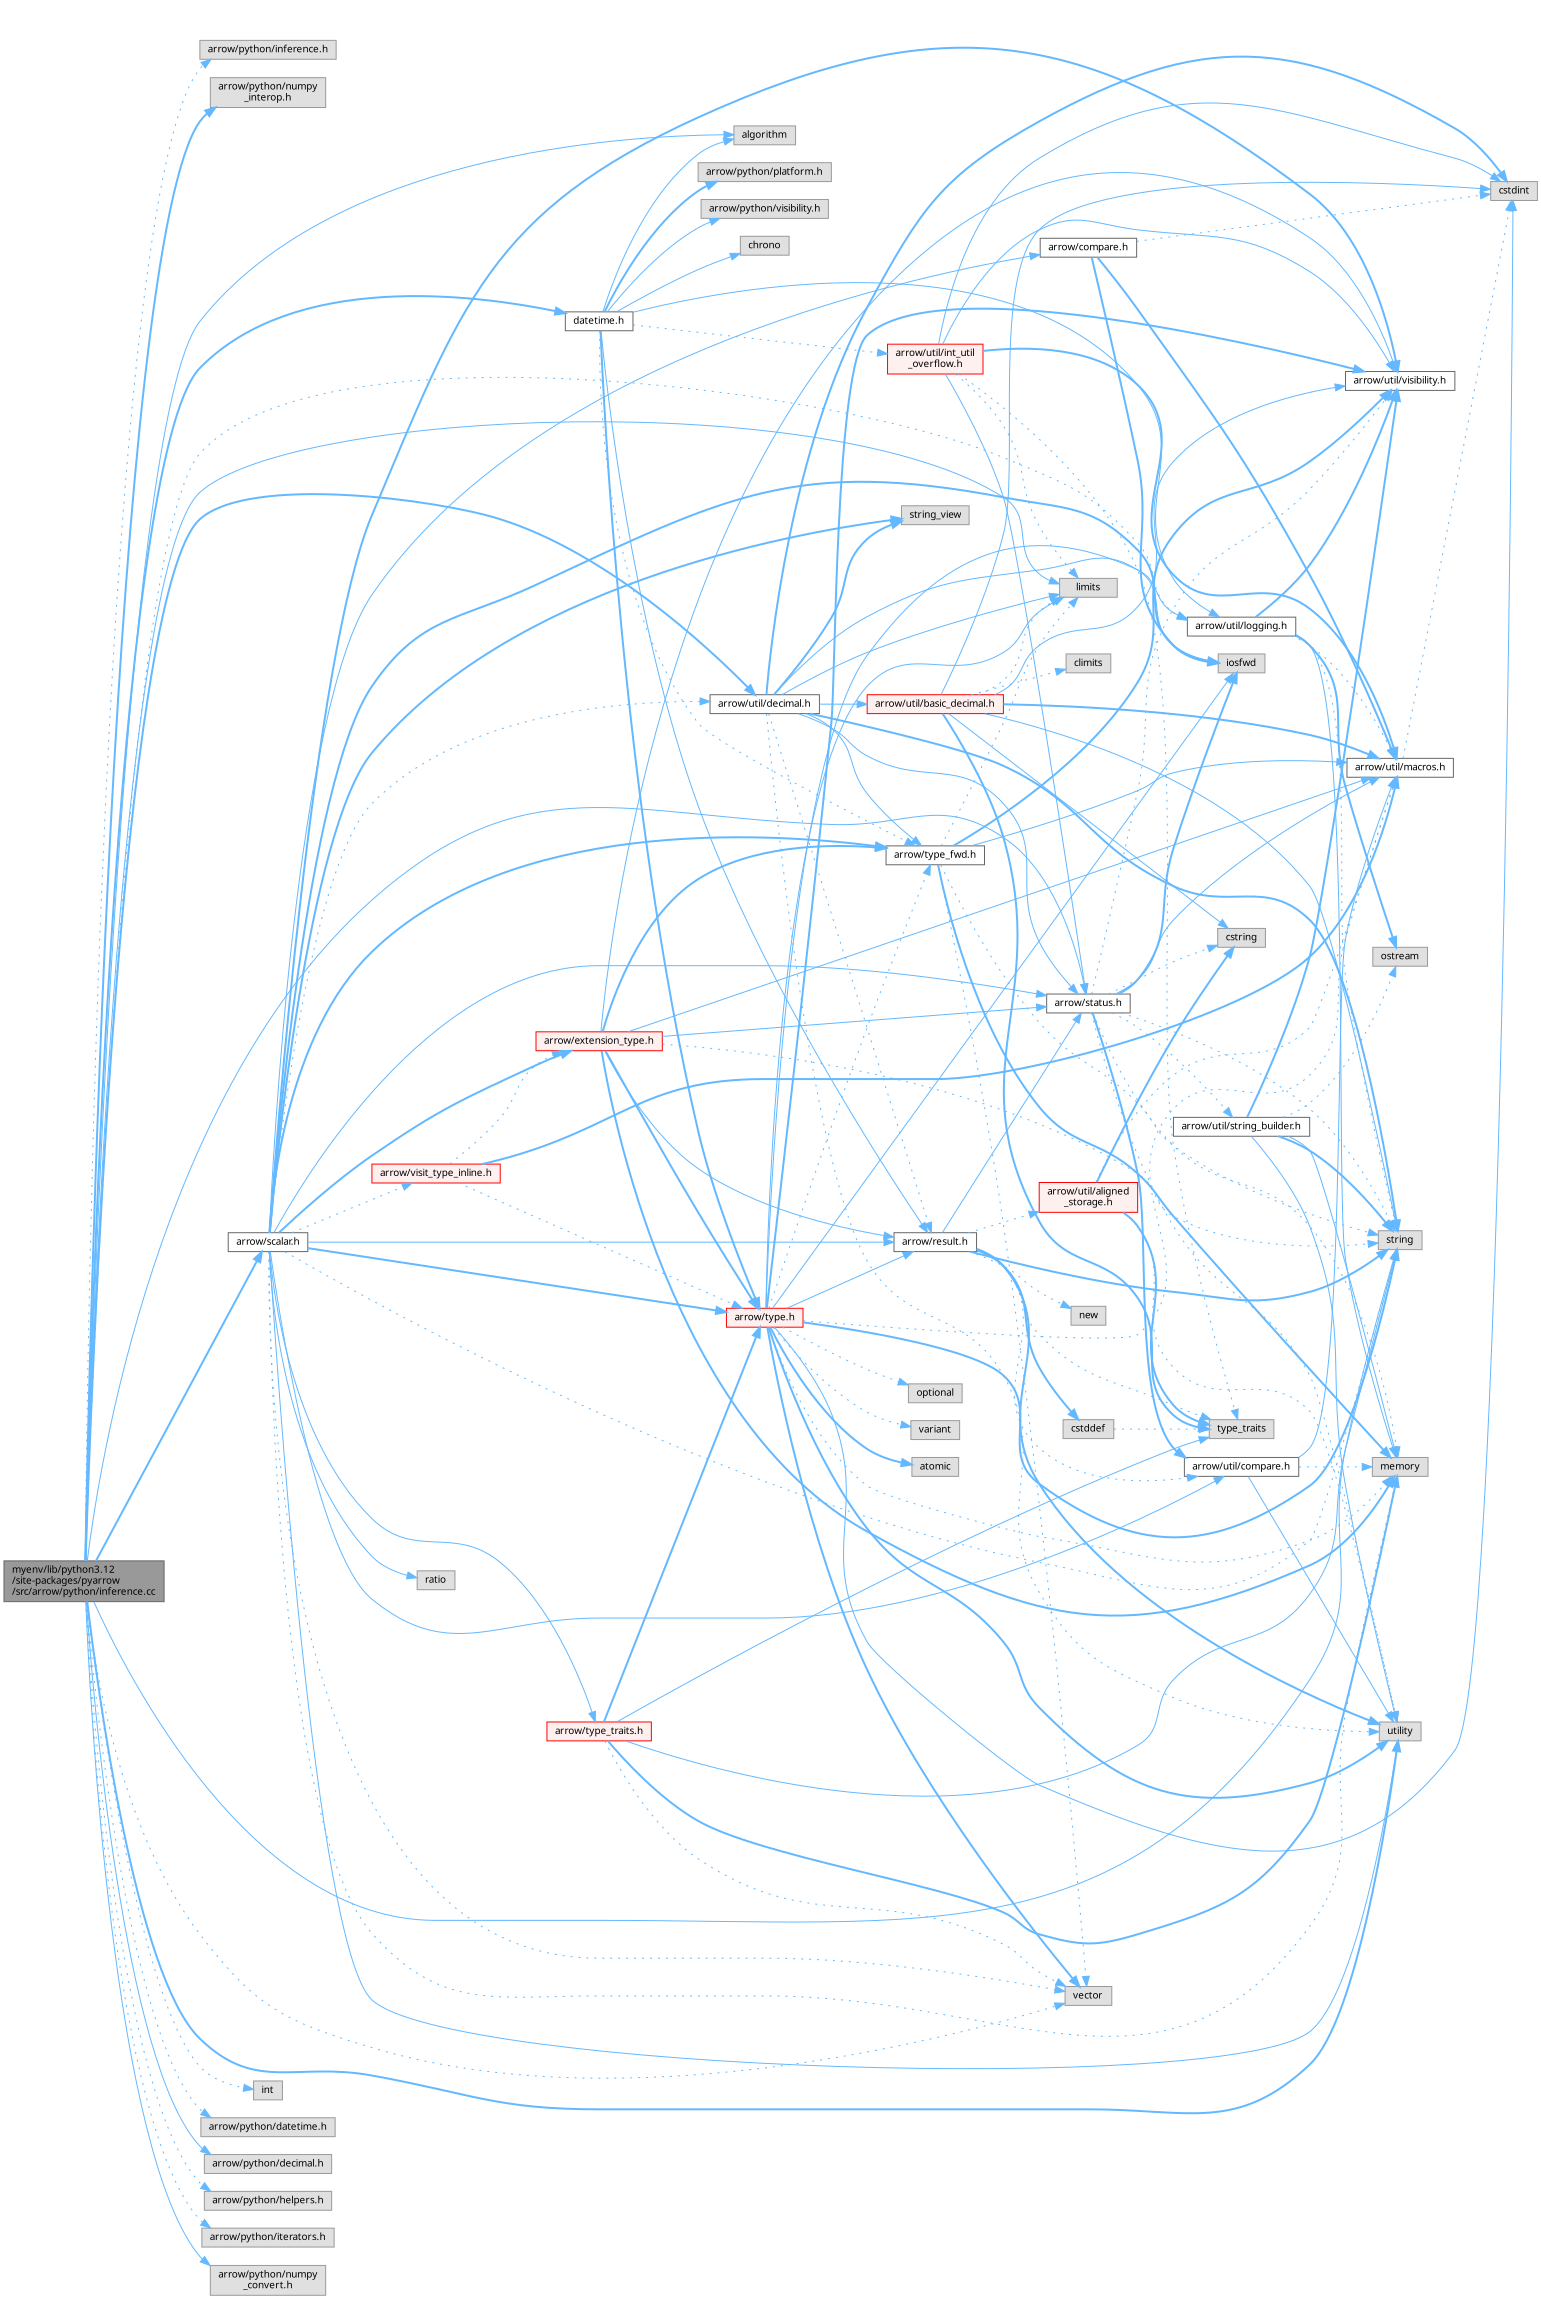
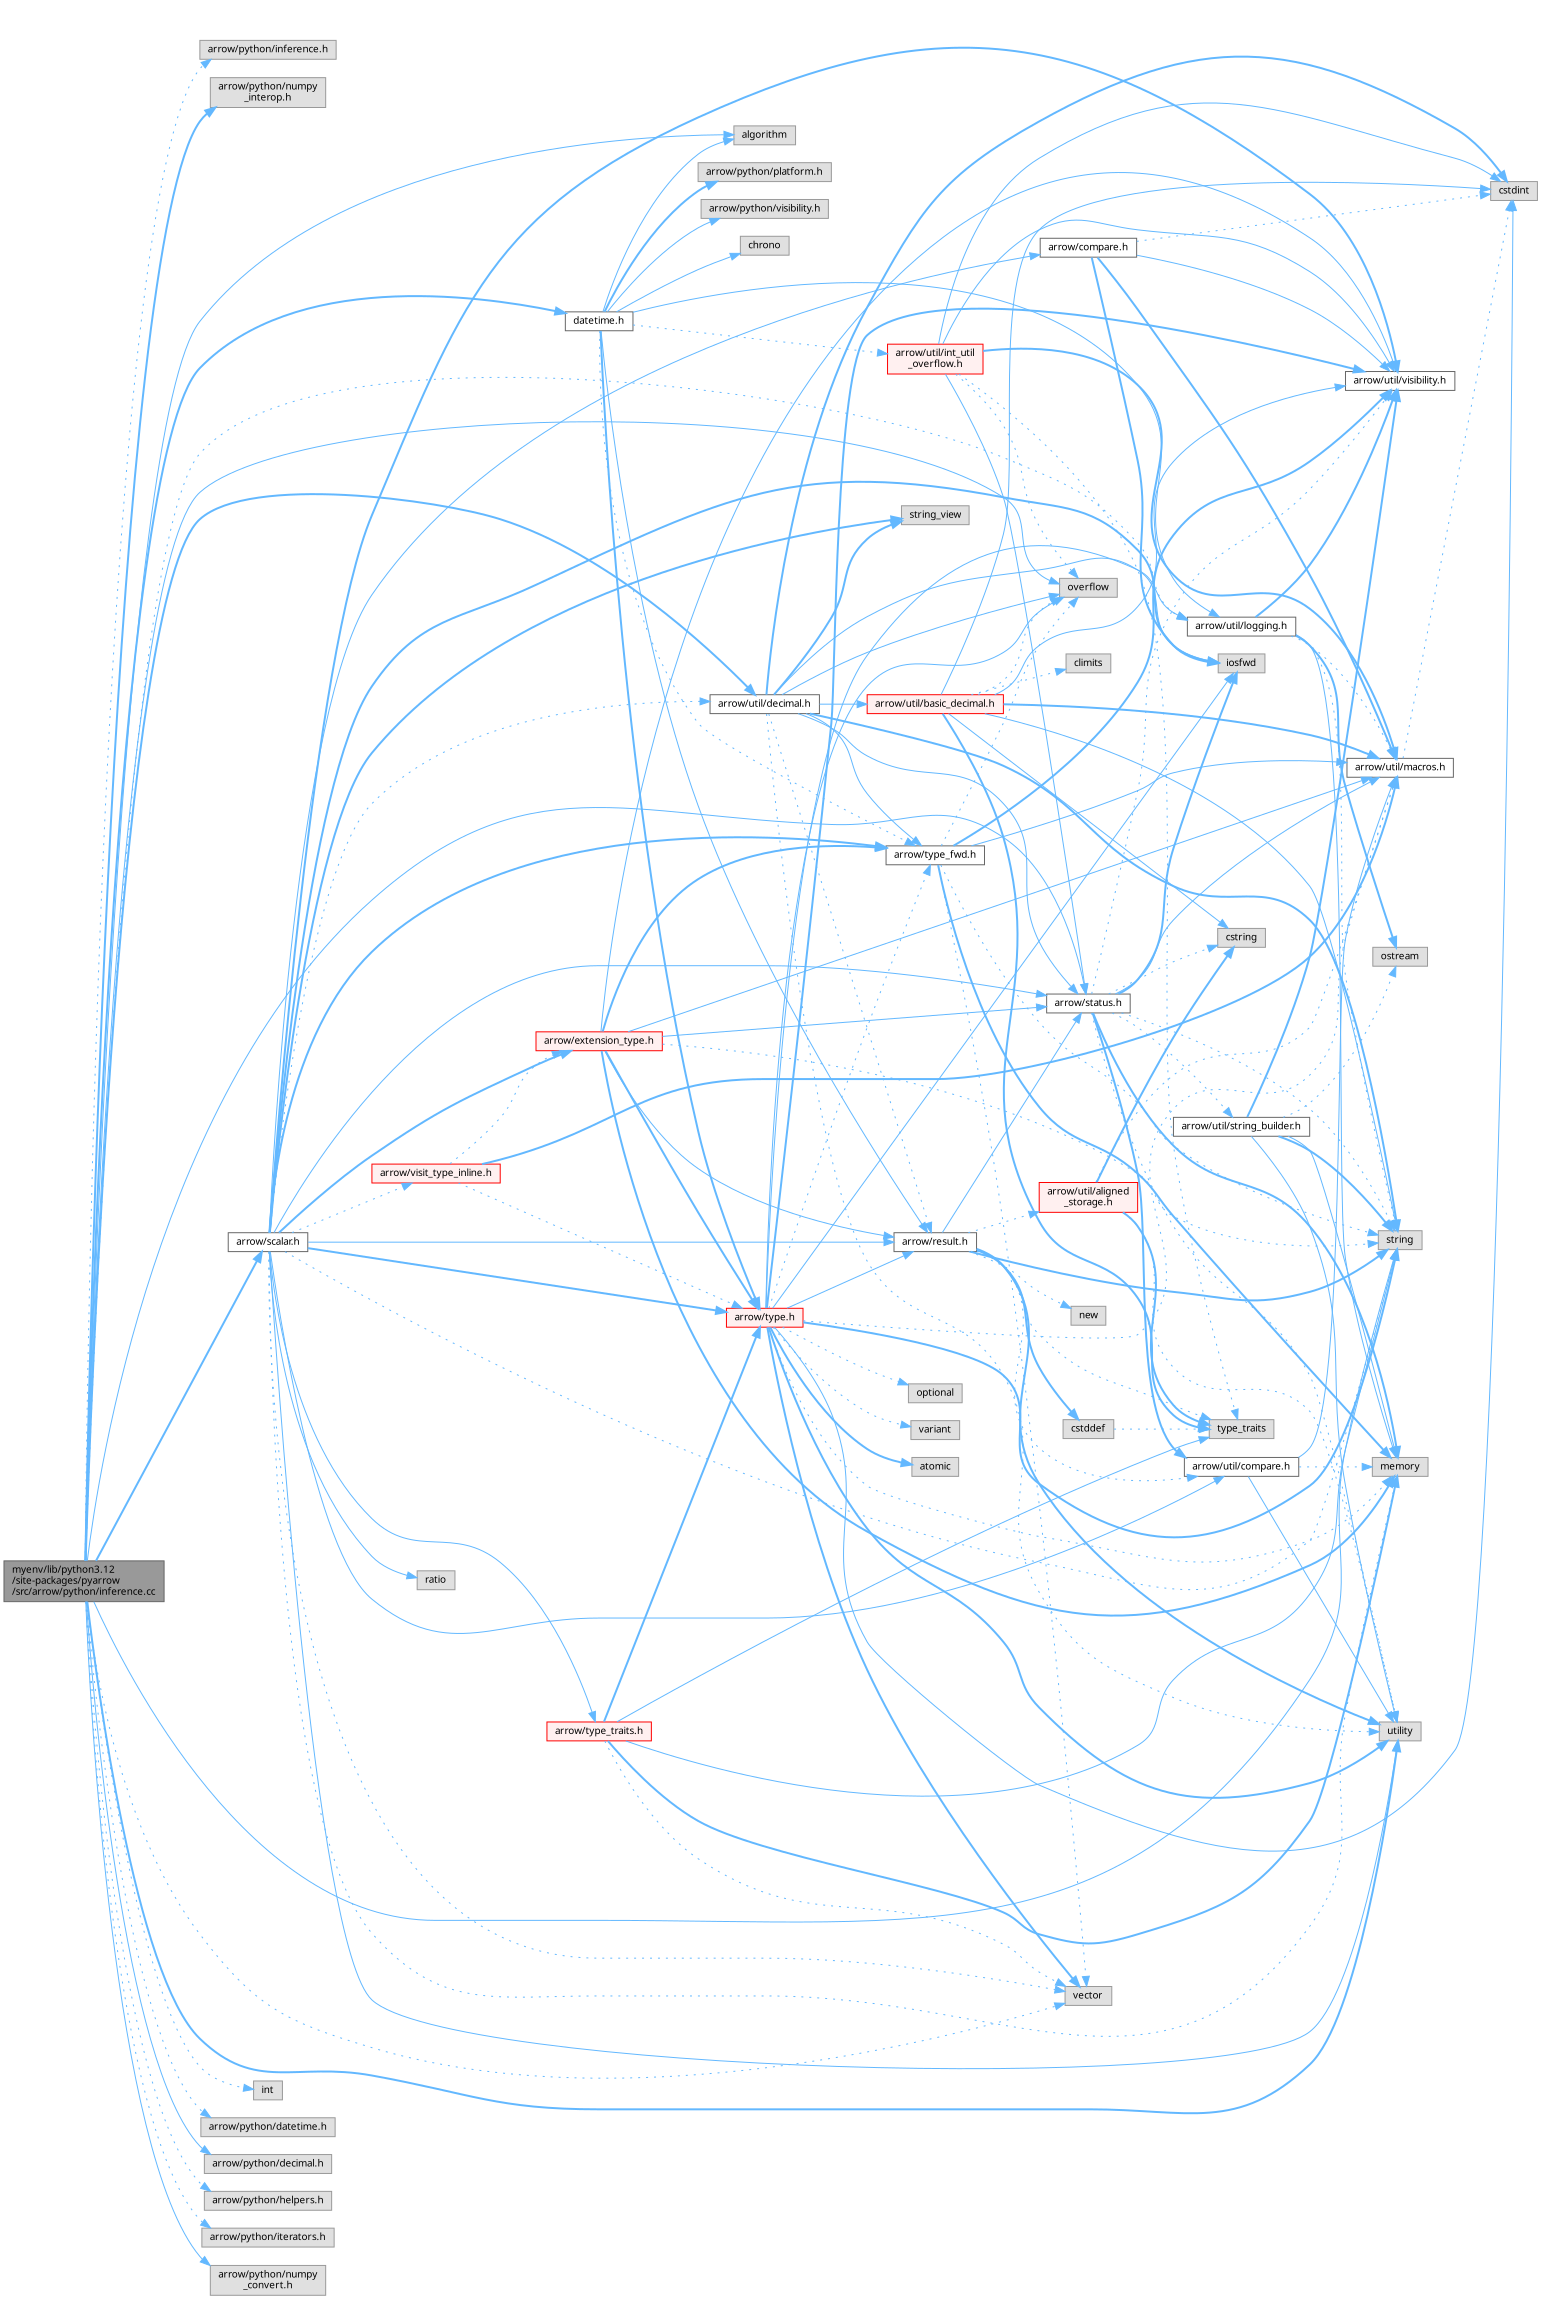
  digraph {
    fontname="Noto Sans"
    rankdir=LR
    node [color=grey60 fillcolor="#E0E0E0" fontname="Noto Sans" fontsize=10 shape=box style=filled]
    edge [color=steelblue1 fontname="Noto Sans" fontsize=10 labelfontname=Helvetica labelfontsize=10 style=dotted]
    n1 [color=gray40 fillcolor=grey60 fontcolor=black height=0.2 label="myenv/lib/python3.12\l/site-packages/pyarrow\l/src/arrow/python/inference.cc" width=0.4]
    n2 [height=0.2 label="arrow/python/inference.h" width=0.4]
    n3 [height=0.2 label="arrow/python/numpy\l_interop.h" width=0.4]
    n4 [color=grey40 fillcolor=white height=0.2 label="datetime.h" width=0.4]
    n5 [height=0.2 label=algorithm width=0.4]
    n6 [height=0.2 label=string width=0.4]
    n7 [height=0.2 label=utility width=0.4]
    n8 [color=grey40 fillcolor=white height=0.2 label="arrow/status.h" width=0.4]
-   n9 [height=0.2 label=limits width=0.4]
+   n9 [height=0.2 label=overflow width=0.4]
    n10 [height=0.2 label=vector width=0.4]
    n11 [color=grey40 fillcolor=white height=0.2 label="arrow/util/logging.h" width=0.4]
    n12 [height=0.2 label=int width=0.4]
    n13 [color=grey40 fillcolor=white height=0.2 label="arrow/scalar.h" width=0.4]
    n14 [color=grey40 fillcolor=white height=0.2 label="arrow/util/decimal.h" width=0.4]
    n15 [height=0.2 label="arrow/python/datetime.h" width=0.4]
    n16 [height=0.2 label="arrow/python/decimal.h" width=0.4]
    n17 [height=0.2 label="arrow/python/helpers.h" width=0.4]
    n18 [height=0.2 label="arrow/python/iterators.h" width=0.4]
    n19 [height=0.2 label="arrow/python/numpy\l_convert.h" width=0.4]
    n20 [height=0.2 label=chrono width=0.4]
    n21 [height=0.2 label="arrow/python/platform.h" width=0.4]
    n22 [height=0.2 label="arrow/python/visibility.h" width=0.4]
    n23 [color=grey40 fillcolor=white height=0.2 label="arrow/result.h" width=0.4]
    n24 [color=red fillcolor="#FFF0F0" height=0.2 label="arrow/type.h" width=0.4]
    n25 [color=grey40 fillcolor=white height=0.2 label="arrow/type_fwd.h" width=0.4]
    n26 [color=red fillcolor="#FFF0F0" height=0.2 label="arrow/util/int_util\l_overflow.h" width=0.4]
    n27 [color=grey40 fillcolor=white height=0.2 label="arrow/util/compare.h" width=0.4]
    n28 [height=0.2 label=cstring width=0.4]
    n29 [height=0.2 label=iosfwd width=0.4]
    n30 [height=0.2 label=memory width=0.4]
    n31 [color=grey40 fillcolor=white height=0.2 label="arrow/util/macros.h" width=0.4]
    n32 [color=grey40 fillcolor=white height=0.2 label="arrow/util/string_builder.h" width=0.4]
    n33 [color=grey40 fillcolor=white height=0.2 label="arrow/util/visibility.h" width=0.4]
    n34 [height=0.2 label=ostream width=0.4]
    n35 [height=0.2 label=ratio width=0.4]
    n36 [height=0.2 label=string_view width=0.4]
    n37 [color=grey40 fillcolor=white height=0.2 label="arrow/compare.h" width=0.4]
    n38 [color=red fillcolor="#FFF0F0" height=0.2 label="arrow/extension_type.h" width=0.4]
    n39 [color=red fillcolor="#FFF0F0" height=0.2 label="arrow/type_traits.h" width=0.4]
    n40 [color=red fillcolor="#FFF0F0" height=0.2 label="arrow/visit_type_inline.h" width=0.4]
    n41 [height=0.2 label=cstdint width=0.4]
    n42 [color=red fillcolor="#FFF0F0" height=0.2 label="arrow/util/basic_decimal.h" width=0.4]
    n43 [height=0.2 label=cstddef width=0.4]
    n44 [height=0.2 label=new width=0.4]
    n45 [height=0.2 label=type_traits width=0.4]
    n46 [color=red fillcolor="#FFF0F0" height=0.2 label="arrow/util/aligned\l_storage.h" width=0.4]
    n47 [height=0.2 label=atomic width=0.4]
    n48 [height=0.2 label=optional width=0.4]
    n49 [height=0.2 label=variant width=0.4]
    n50 [height=0.2 label=climits width=0.4]
    n1 -> n2
    n1 -> n3 [style=bold]
    n1 -> n4 [style=bold]
    n1 -> n5 [style=solid]
    n1 -> n6 [style=solid]
    n1 -> n7 [style=bold]
    n1 -> n8 [style=solid]
    n1 -> n9 [style=solid]
    n1 -> n10
    n1 -> n11
    n1 -> n12
    n1 -> n13 [style=bold]
    n1 -> n14 [style=bold]
    n1 -> n15
    n1 -> n16 [style=solid]
    n1 -> n17
    n1 -> n18
    n1 -> n19 [style=solid]
    n4 -> n5 [style=solid]
    n4 -> n11 [style=solid]
    n4 -> n20 [style=solid]
    n4 -> n21 [style=bold]
    n4 -> n22 [style=solid]
    n4 -> n23 [style=solid]
    n4 -> n24 [style=bold]
    n4 -> n25
    n4 -> n26
    n8 -> n6
    n8 -> n7
    n8 -> n27 [style=bold]
    n8 -> n28
    n8 -> n29 [style=bold]
-   n8 -> n30
+   n8 -> n30 [style=bold]
    n8 -> n31 [style=solid]
    n8 -> n32
    n8 -> n33
    n11 -> n6
    n11 -> n30 [style=solid]
    n11 -> n31
    n11 -> n33 [style=bold]
    n11 -> n34 [style=bold]
    n13 -> n6
    n13 -> n7 [style=solid]
    n13 -> n8 [style=solid]
    n13 -> n10
    n13 -> n14
    n13 -> n23 [style=solid]
    n13 -> n24 [style=bold]
    n13 -> n25 [style=bold]
    n13 -> n27 [style=solid]
    n13 -> n29 [style=bold]
    n13 -> n30
    n13 -> n33 [style=bold]
    n13 -> n35 [style=solid]
    n13 -> n36 [style=bold]
    n13 -> n37 [style=solid]
    n13 -> n38 [style=bold]
    n13 -> n39 [style=solid]
    n13 -> n40
    n14 -> n6 [style=bold]
    n14 -> n7
    n14 -> n8 [style=solid]
    n14 -> n9 [style=solid]
    n14 -> n23
    n14 -> n25 [style=solid]
    n14 -> n29 [style=solid]
    n14 -> n36 [style=bold]
    n14 -> n41 [style=bold]
    n14 -> n42 [style=solid]
    n23 -> n6 [style=bold]
    n23 -> n7 [style=bold]
    n23 -> n8 [style=solid]
    n23 -> n27
    n23 -> n43 [style=bold]
    n23 -> n44
    n23 -> n45
    n23 -> n46
    n24 -> n6 [style=bold]
    n24 -> n7 [style=bold]
    n24 -> n9 [style=solid]
    n24 -> n10 [style=bold]
    n24 -> n11 [style=solid]
    n24 -> n23 [style=solid]
    n24 -> n25
    n24 -> n29 [style=solid]
    n24 -> n30
    n24 -> n31
    n24 -> n33 [style=bold]
    n24 -> n41 [style=solid]
    n24 -> n47 [style=bold]
    n24 -> n48
    n24 -> n49
    n25 -> n6
    n25 -> n9
    n25 -> n10
    n25 -> n30 [style=bold]
    n25 -> n31 [style=solid]
    n25 -> n33 [style=bold]
    n26 -> n8 [style=solid]
    n26 -> n9
    n26 -> n31 [style=bold]
    n26 -> n33 [style=solid]
    n26 -> n41 [style=solid]
    n26 -> n45
    n27 -> n7 [style=solid]
    n27 -> n30
    n27 -> n31 [style=solid]
    n31 -> n41
    n32 -> n6 [style=bold]
    n32 -> n7 [style=solid]
    n32 -> n30 [style=solid]
    n32 -> n33 [style=bold]
    n32 -> n34
    n37 -> n29 [style=bold]
    n37 -> n31 [style=bold]
+   n37 -> n33 [style=solid]
    n37 -> n41
    n38 -> n6
    n38 -> n8 [style=solid]
    n38 -> n23 [style=solid]
    n38 -> n24 [style=bold]
    n38 -> n25 [style=bold]
    n38 -> n30 [style=bold]
    n38 -> n31 [style=solid]
    n38 -> n33 [style=solid]
    n39 -> n6 [style=solid]
    n39 -> n10
    n39 -> n24 [style=bold]
    n39 -> n30 [style=bold]
    n39 -> n45 [style=solid]
    n40 -> n24
    n40 -> n31 [style=bold]
    n40 -> n38
    n42 -> n6 [style=solid]
    n42 -> n9
    n42 -> n28 [style=solid]
    n42 -> n31 [style=bold]
    n42 -> n33 [style=solid]
    n42 -> n41 [style=solid]
    n42 -> n45 [style=bold]
    n42 -> n50
    n43 -> n45
    n46 -> n7
    n46 -> n28 [style=bold]
    n46 -> n31
    n46 -> n45 [style=bold]
  }
